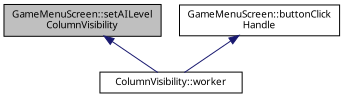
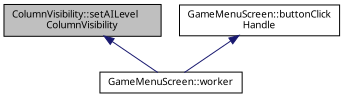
  digraph {
    fontname="Noto Sans"
    rankdir=TB
    node [color=black fillcolor=white fontname="Noto Sans" fontsize=10 shape=record style=filled]
    edge [color=midnightblue dir=back fontname="Noto Sans" fontsize=10 labelfontname=Helvetica labelfontsize=10 style=solid]
-   n1 [fillcolor=grey75 fontcolor=black height=0.2 label="GameMenuScreen::setAILevel\lColumnVisibility" width=0.4]
-   n2 [height=0.2 label="ColumnVisibility::worker" width=0.4]
+   n1 [fillcolor=grey75 fontcolor=black height=0.2 label="ColumnVisibility::setAILevel\lColumnVisibility" width=0.4]
+   n2 [height=0.2 label="GameMenuScreen::worker" width=0.4]
    n3 [height=0.2 label="GameMenuScreen::buttonClick\lHandle" width=0.4]
    n1 -> n2
    n3 -> n2
  }
